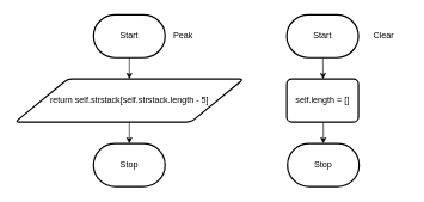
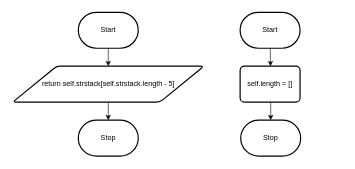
  <mxCell id="0" />
  <mxCell id="1" parent="0" />
  <mxCell id="2" value="" style="edgeStyle=orthogonalEdgeStyle;shape=connector;rounded=0;html=1;labelBackgroundColor=default;strokeColor=default;fontFamily=Helvetica;fontSize=11;fontColor=default;endArrow=classic;" parent="1" source="3" edge="1"><mxGeometry relative="1" as="geometry"><mxPoint x="180" y="110" as="targetPoint" /></mxGeometry></mxCell>
  <mxCell id="3" value="Start" style="strokeWidth=2;html=1;shape=mxgraph.flowchart.terminator;whiteSpace=wrap;" parent="1" vertex="1"><mxGeometry x="130" y="20" width="100" height="60" as="geometry" /></mxCell>
- <mxCell id="4" value="Peak" style="text;html=1;align=center;verticalAlign=middle;resizable=0;points=[];autosize=1;strokeColor=none;fillColor=none;" parent="1" vertex="1"><mxGeometry x="230" y="35" width="50" height="30" as="geometry" /></mxCell>
  <mxCell id="5" value="" style="edgeStyle=none;html=1;" parent="1" target="6" edge="1"><mxGeometry relative="1" as="geometry"><mxPoint x="180" y="170" as="sourcePoint" /></mxGeometry></mxCell>
  <mxCell id="6" value="Stop" style="strokeWidth=2;html=1;shape=mxgraph.flowchart.terminator;whiteSpace=wrap;" parent="1" vertex="1"><mxGeometry x="130" y="200" width="100" height="60" as="geometry" /></mxCell>
  <mxCell id="7" value="&lt;div style=&quot;color: rgb(59, 59, 59); background-color: rgb(255, 255, 255); font-family: Consolas, &amp;quot;Courier New&amp;quot;, monospace; font-weight: normal; font-size: 14px; line-height: 19px;&quot;&gt;&lt;br&gt;&lt;/div&gt;" style="text;whiteSpace=wrap;html=1;" parent="1" vertex="1"><mxGeometry x="410" y="80" width="160" height="40" as="geometry" /></mxCell>
- <mxCell id="8" value="Clear" style="text;html=1;align=center;verticalAlign=middle;resizable=0;points=[];autosize=1;strokeColor=none;fillColor=none;" parent="1" vertex="1"><mxGeometry x="510" y="35" width="50" height="30" as="geometry" /></mxCell>
  <mxCell id="9" value="" style="edgeStyle=none;html=1;" parent="1" source="10" edge="1"><mxGeometry relative="1" as="geometry"><mxPoint x="450.667" y="110" as="targetPoint" /></mxGeometry></mxCell>
  <mxCell id="10" value="Start" style="strokeWidth=2;html=1;shape=mxgraph.flowchart.terminator;whiteSpace=wrap;" parent="1" vertex="1"><mxGeometry x="400" y="20" width="100" height="60" as="geometry" /></mxCell>
  <mxCell id="11" value="" style="edgeStyle=none;html=1;" parent="1" target="13" edge="1"><mxGeometry relative="1" as="geometry"><mxPoint x="451" y="170" as="sourcePoint" /></mxGeometry></mxCell>
  <mxCell id="12" value="return self.strstack[self.strstack.length - 5]" style="shape=parallelogram;html=1;strokeWidth=2;perimeter=parallelogramPerimeter;whiteSpace=wrap;rounded=1;arcSize=12;size=0.23;" parent="1" vertex="1"><mxGeometry x="20.5" y="110" width="319" height="60" as="geometry" /></mxCell>
  <mxCell id="13" value="Stop" style="strokeWidth=2;html=1;shape=mxgraph.flowchart.terminator;whiteSpace=wrap;" parent="1" vertex="1"><mxGeometry x="401" y="200" width="100" height="60" as="geometry" /></mxCell>
  <mxCell id="14" value="self.length = []" style="rounded=1;whiteSpace=wrap;html=1;absoluteArcSize=1;arcSize=14;strokeWidth=2;" vertex="1" parent="1"><mxGeometry x="400" y="110" width="100" height="60" as="geometry" /></mxCell>
